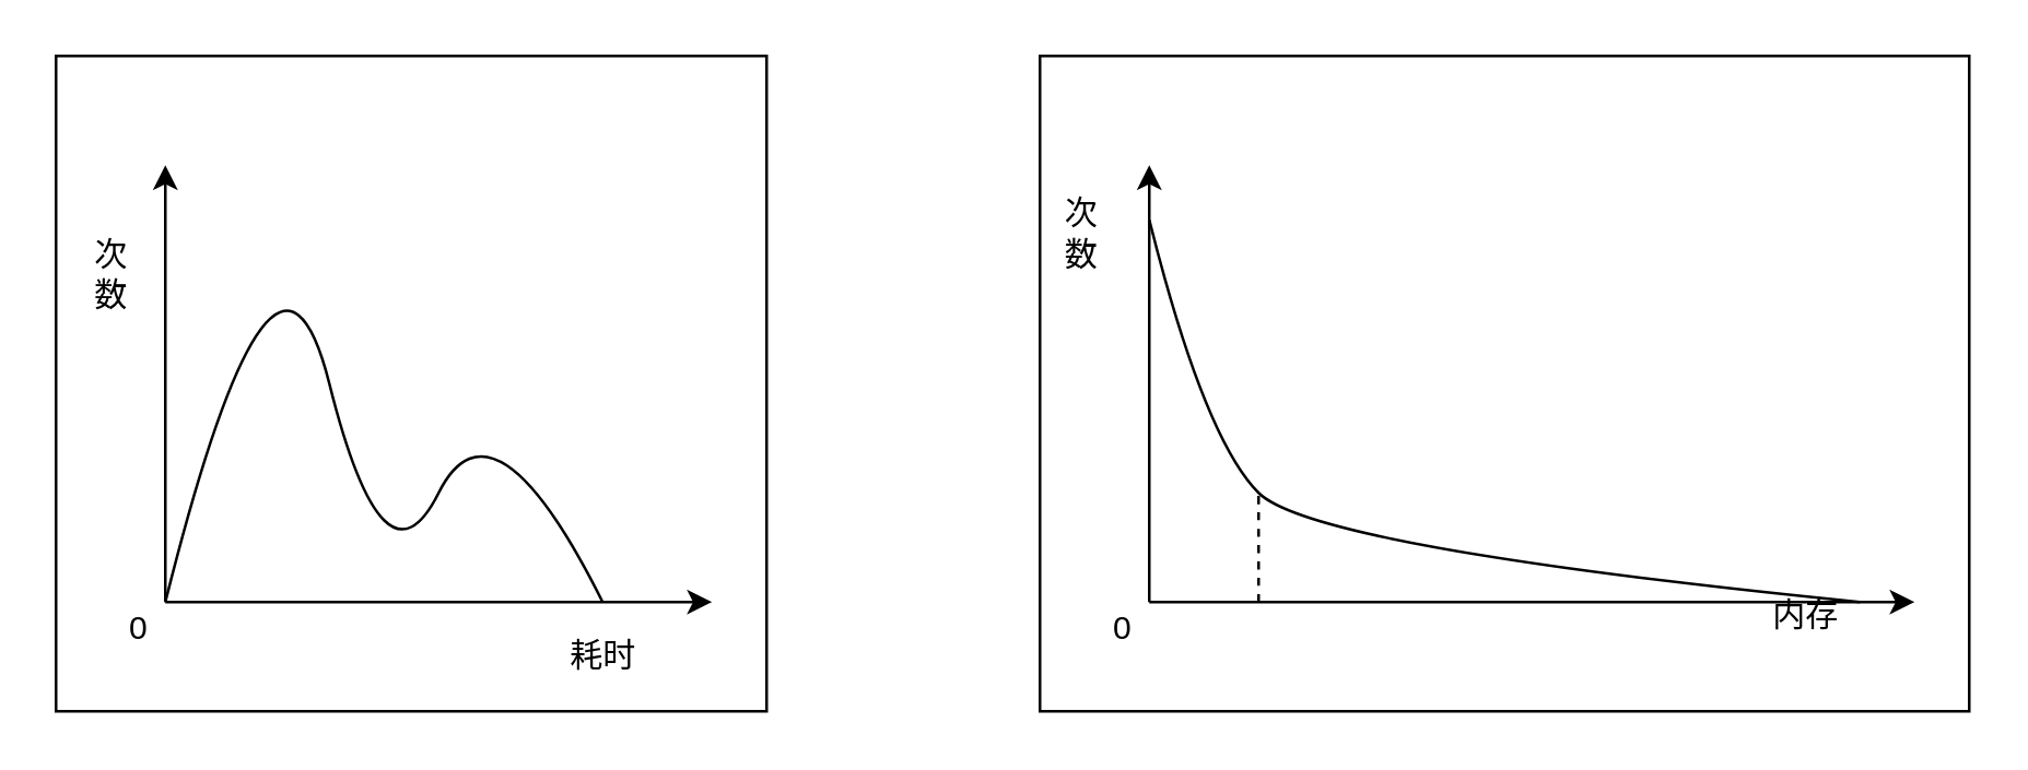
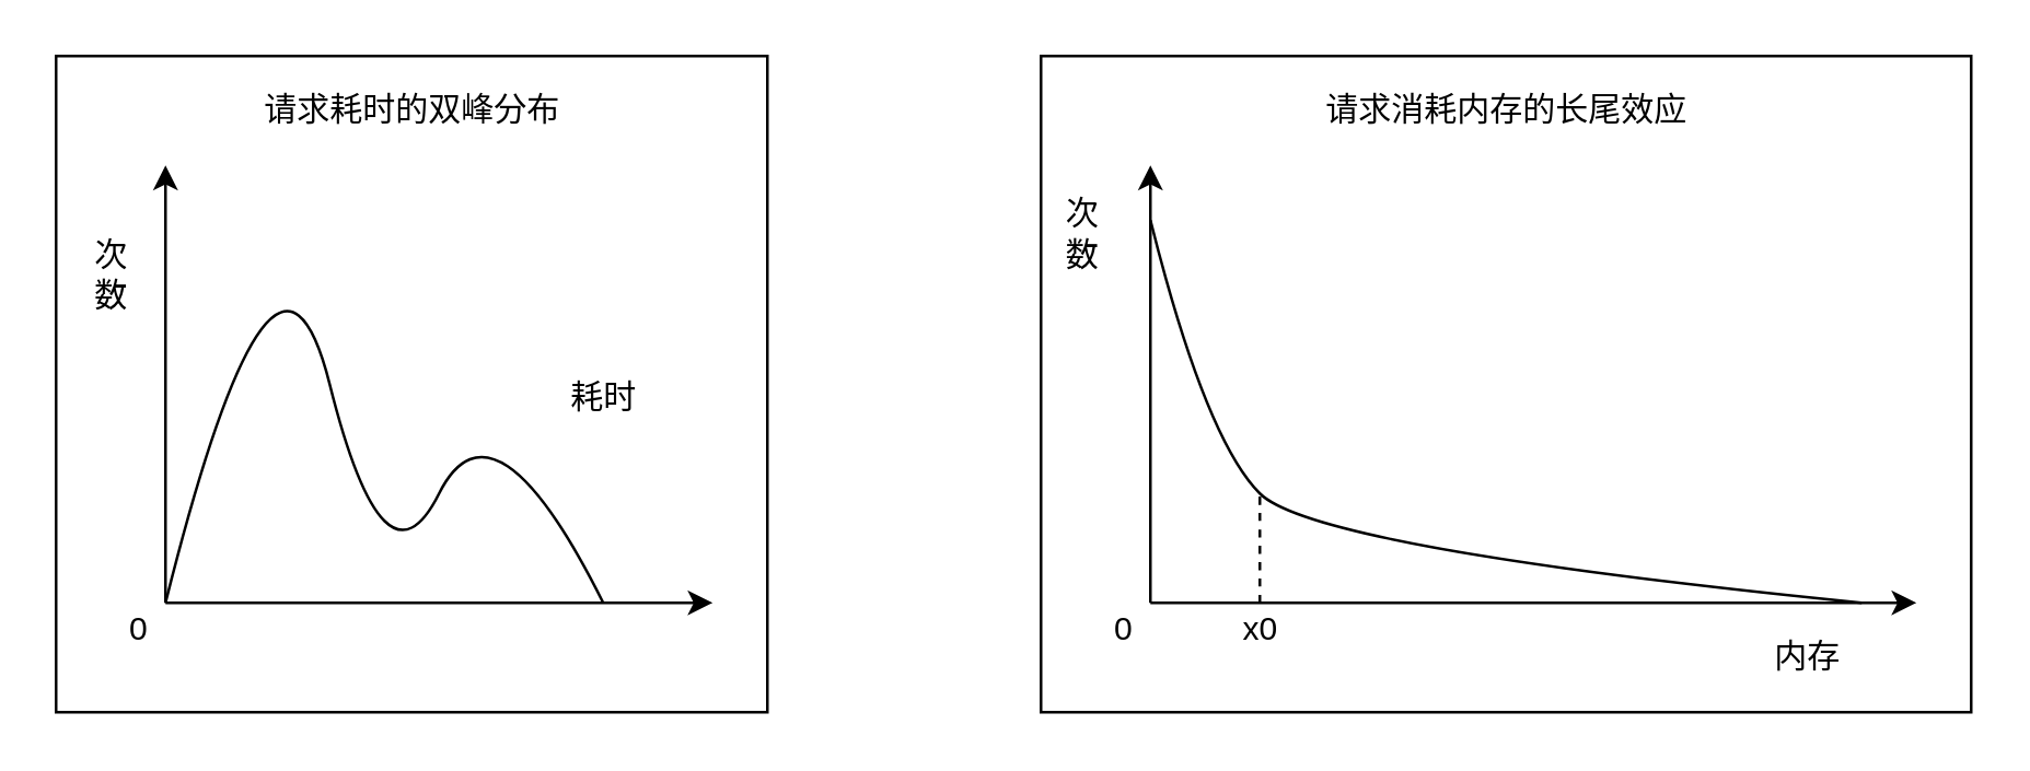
  <mxCell id="0" />
  <mxCell id="1" parent="0" />
  <mxCell id="2" value="" style="group" vertex="1" connectable="0" parent="1"><mxGeometry x="20" y="20" width="260" height="240" as="geometry" /></mxCell>
  <mxCell id="3" value="" style="endArrow=none;html=1;curved=1;" edge="1" parent="2"><mxGeometry width="50" height="50" relative="1" as="geometry"><mxPoint x="40" y="200" as="sourcePoint" /><mxPoint x="200" y="200" as="targetPoint" /><Array as="points"><mxPoint x="80" y="40" /><mxPoint x="120" y="200" /><mxPoint x="160" y="120" /></Array></mxGeometry></mxCell>
  <mxCell id="4" value="" style="endArrow=classic;html=1;curved=1;" edge="1" parent="2"><mxGeometry width="50" height="50" relative="1" as="geometry"><mxPoint x="40" y="200" as="sourcePoint" /><mxPoint x="40" y="40" as="targetPoint" /></mxGeometry></mxCell>
  <mxCell id="5" value="" style="endArrow=classic;html=1;curved=1;" edge="1" parent="2"><mxGeometry width="50" height="50" relative="1" as="geometry"><mxPoint x="40" y="200" as="sourcePoint" /><mxPoint x="240" y="200" as="targetPoint" /></mxGeometry></mxCell>
- <mxCell id="6" value="耗时" style="text;html=1;align=center;verticalAlign=middle;resizable=0;points=[];autosize=1;strokeColor=none;fillColor=none;container=0;" vertex="1" parent="2"><mxGeometry x="180" y="210" width="40" height="20" as="geometry" /></mxCell>
+ <mxCell id="6" value="耗时" style="text;html=1;align=center;verticalAlign=middle;resizable=0;points=[];autosize=1;strokeColor=none;fillColor=none;container=0;" vertex="1" parent="2"><mxGeometry x="180" y="115" width="40" height="20" as="geometry" /></mxCell>
  <mxCell id="7" value="次&lt;br&gt;数" style="text;html=1;align=center;verticalAlign=middle;resizable=0;points=[];autosize=1;strokeColor=none;fillColor=none;container=0;" vertex="1" parent="2"><mxGeometry x="5" y="65" width="30" height="30" as="geometry" /></mxCell>
  <mxCell id="8" value="0" style="text;html=1;align=center;verticalAlign=middle;resizable=0;points=[];autosize=1;strokeColor=none;fillColor=none;container=0;" vertex="1" parent="2"><mxGeometry x="20" y="200" width="20" height="20" as="geometry" /></mxCell>
  <mxCell id="9" value="" style="rounded=0;whiteSpace=wrap;html=1;fillColor=none;container=0;" vertex="1" parent="2"><mxGeometry width="260" height="240" as="geometry" /></mxCell>
+ <mxCell id="10" value="请求耗时的双峰分布" style="text;html=1;align=center;verticalAlign=middle;resizable=0;points=[];autosize=1;strokeColor=none;fillColor=none;container=0;" vertex="1" parent="2"><mxGeometry x="70" y="10" width="120" height="20" as="geometry" /></mxCell>
  <mxCell id="11" value="" style="group" vertex="1" connectable="0" parent="1"><mxGeometry x="380" y="20" width="340" height="240" as="geometry" /></mxCell>
  <mxCell id="12" value="" style="endArrow=classic;html=1;curved=1;" edge="1" parent="11"><mxGeometry width="50" height="50" relative="1" as="geometry"><mxPoint x="40" y="200" as="sourcePoint" /><mxPoint x="40" y="40" as="targetPoint" /></mxGeometry></mxCell>
  <mxCell id="13" value="" style="endArrow=classic;html=1;curved=1;" edge="1" parent="11"><mxGeometry width="50" height="50" relative="1" as="geometry"><mxPoint x="40" y="200" as="sourcePoint" /><mxPoint x="320" y="200" as="targetPoint" /></mxGeometry></mxCell>
  <mxCell id="14" value="0" style="text;html=1;align=center;verticalAlign=middle;resizable=0;points=[];autosize=1;strokeColor=none;fillColor=none;container=0;" vertex="1" parent="11"><mxGeometry x="20" y="200" width="20" height="20" as="geometry" /></mxCell>
- <mxCell id="15" value="内存" style="text;html=1;align=center;verticalAlign=middle;resizable=0;points=[];autosize=1;strokeColor=none;fillColor=none;container=0;" vertex="1" parent="11"><mxGeometry x="260" y="195" width="40" height="20" as="geometry" /></mxCell>
+ <mxCell id="15" value="内存" style="text;html=1;align=center;verticalAlign=middle;resizable=0;points=[];autosize=1;strokeColor=none;fillColor=none;container=0;" vertex="1" parent="11"><mxGeometry x="260" y="210" width="40" height="20" as="geometry" /></mxCell>
  <mxCell id="16" value="次&lt;br&gt;数" style="text;html=1;align=center;verticalAlign=middle;resizable=0;points=[];autosize=1;strokeColor=none;fillColor=none;container=0;" vertex="1" parent="11"><mxGeometry y="50" width="30" height="30" as="geometry" /></mxCell>
  <mxCell id="17" value="" style="endArrow=none;html=1;curved=1;" edge="1" parent="11"><mxGeometry width="50" height="50" relative="1" as="geometry"><mxPoint x="40" y="60" as="sourcePoint" /><mxPoint x="300" y="200" as="targetPoint" /><Array as="points"><mxPoint x="60" y="140" /><mxPoint x="100" y="180" /></Array></mxGeometry></mxCell>
  <mxCell id="18" value="" style="endArrow=none;html=1;curved=1;dashed=1;" edge="1" parent="11"><mxGeometry width="50" height="50" relative="1" as="geometry"><mxPoint x="80" y="200" as="sourcePoint" /><mxPoint x="80" y="160" as="targetPoint" /></mxGeometry></mxCell>
+ <mxCell id="19" value="x0" style="text;html=1;align=center;verticalAlign=middle;resizable=0;points=[];autosize=1;strokeColor=none;fillColor=none;container=0;" vertex="1" parent="11"><mxGeometry x="65" y="200" width="30" height="20" as="geometry" /></mxCell>
  <mxCell id="20" value="" style="rounded=0;whiteSpace=wrap;html=1;fillColor=none;container=0;" vertex="1" parent="11"><mxGeometry width="340" height="240" as="geometry" /></mxCell>
+ <mxCell id="21" value="请求消耗内存的长尾效应" style="text;html=1;align=center;verticalAlign=middle;resizable=0;points=[];autosize=1;strokeColor=none;fillColor=none;container=0;" vertex="1" parent="11"><mxGeometry x="95" y="10" width="150" height="20" as="geometry" /></mxCell>
